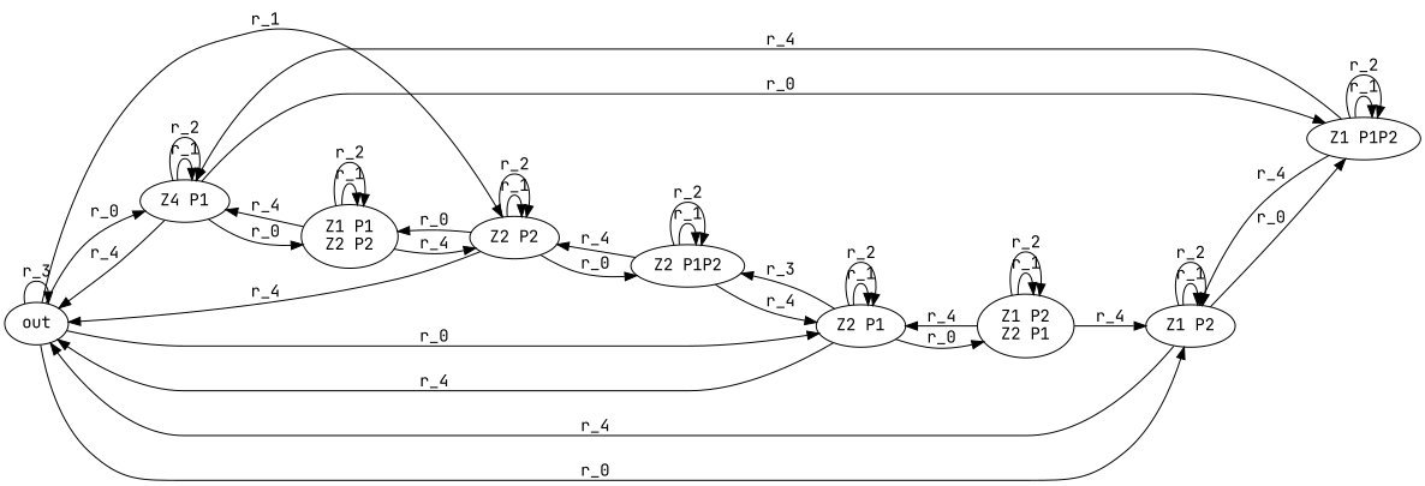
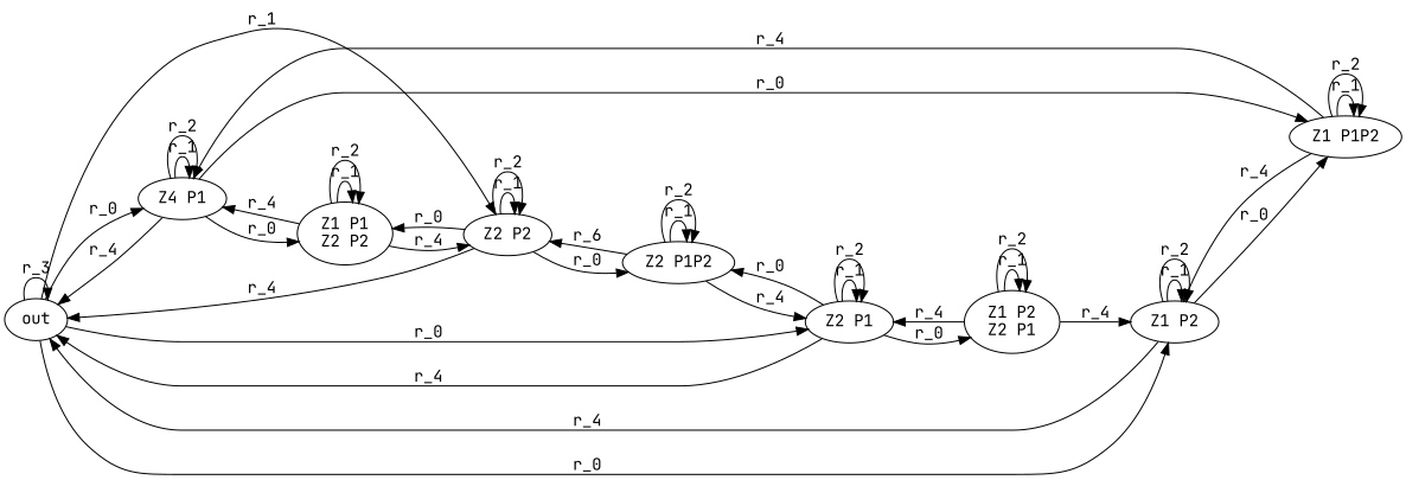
  digraph {
    fontname="JetBrains Mono"
    rankdir=LR
    node [fontname="JetBrains Mono"]
    edge [fontname="JetBrains Mono"]
    n1 [label=out]
    n2 [label="Z4 P1"]
    n3 [label="Z2 P1"]
    n4 [label="Z1 P2"]
    n5 [label="Z2 P2"]
    n6 [label="Z1 P1P2"]
    n7 [label="Z1 P1\nZ2 P2"]
    n8 [label="Z2 P1P2"]
    n9 [label="Z1 P2\nZ2 P1"]
    n1 -> n1 [label=r_3]
    n1 -> n2 [label=r_0]
    n1 -> n3 [label=r_0]
    n1 -> n4 [label=r_0]
    n1 -> n5 [label=r_1]
    n2 -> n1 [label=r_4]
    n2 -> n2 [label=r_1]
    n2 -> n2 [label=r_2]
    n2 -> n6 [label=r_0]
    n2 -> n7 [label=r_0]
    n3 -> n1 [label=r_4]
    n3 -> n3 [label=r_1]
    n3 -> n3 [label=r_2]
-   n3 -> n8 [label=r_3]
+   n3 -> n8 [label=r_0]
    n3 -> n9 [label=r_0]
    n4 -> n1 [label=r_4]
    n4 -> n4 [label=r_1]
    n4 -> n4 [label=r_2]
    n4 -> n6 [label=r_0]
    n5 -> n1 [label=r_4]
    n5 -> n5 [label=r_1]
    n5 -> n5 [label=r_2]
    n5 -> n7 [label=r_0]
    n5 -> n8 [label=r_0]
    n6 -> n2 [label=r_4]
    n6 -> n4 [label=r_4]
    n6 -> n6 [label=r_1]
    n6 -> n6 [label=r_2]
    n7 -> n2 [label=r_4]
    n7 -> n5 [label=r_4]
    n7 -> n7 [label=r_1]
    n7 -> n7 [label=r_2]
    n8 -> n3 [label=r_4]
-   n8 -> n5 [label=r_4]
+   n8 -> n5 [label=r_6]
    n8 -> n8 [label=r_1]
    n8 -> n8 [label=r_2]
    n9 -> n3 [label=r_4]
    n9 -> n4 [label=r_4]
    n9 -> n9 [label=r_1]
    n9 -> n9 [label=r_2]
  }
